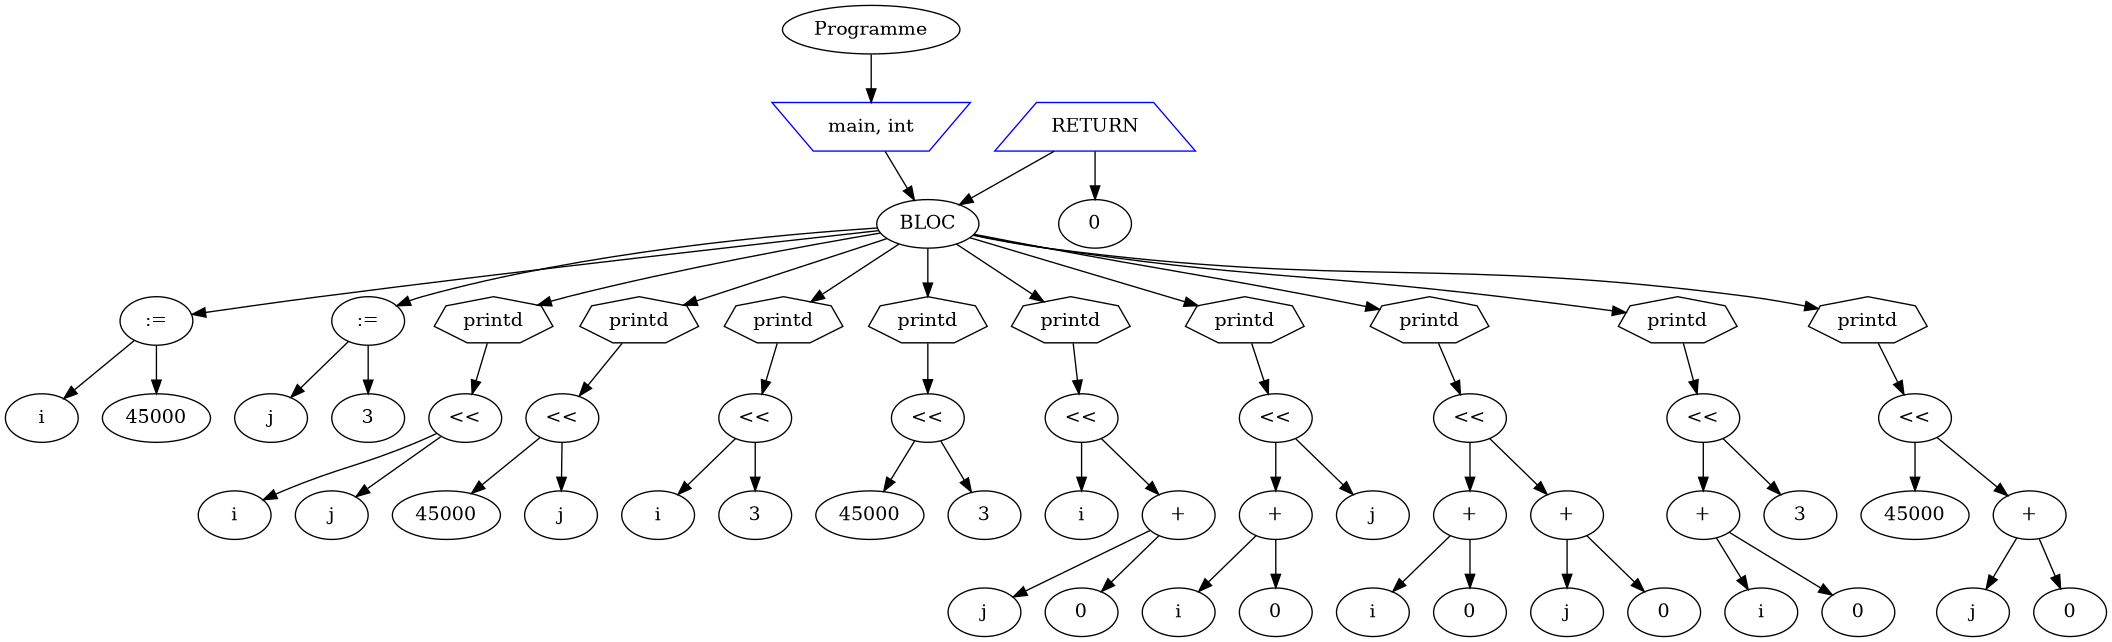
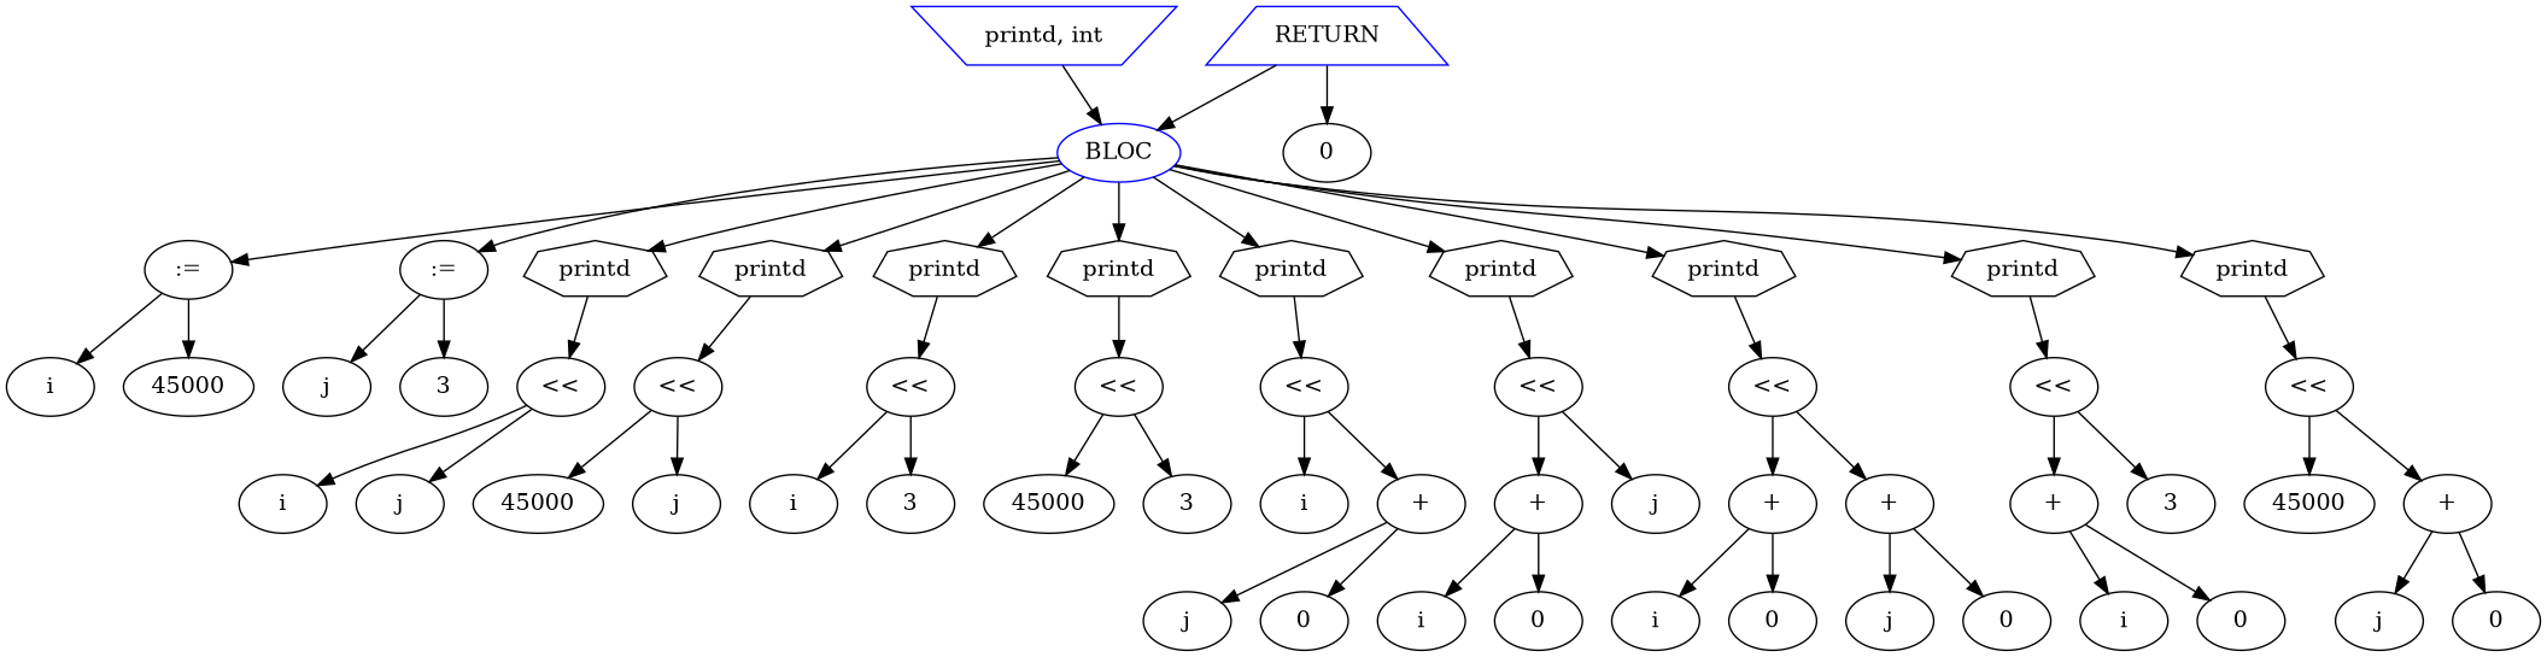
  digraph {
-   n1 [label=Programme]
-   n2 [color=blue label="main, int" shape=invtrapezium]
-   n3 [label=BLOC]
+   n2 [color=blue label="printd, int" shape=invtrapezium]
+   n3 [label=BLOC color=blue]
    n4 [label=":="]
    n5 [label=":="]
    n6 [label=printd shape=septagon]
    n7 [label=printd shape=septagon]
    n8 [label=printd shape=septagon]
    n9 [label=printd shape=septagon]
    n10 [label=printd shape=septagon]
    n11 [label=printd shape=septagon]
    n12 [label=printd shape=septagon]
    n13 [label=printd shape=septagon]
    n14 [label=printd shape=septagon]
    n15 [label=i]
    n16 [label=45000]
    n17 [label=j]
    n18 [label=3]
    n19 [label="<<"]
    n20 [label="<<"]
    n21 [label="<<"]
    n22 [label="<<"]
    n23 [label="<<"]
    n24 [label="<<"]
    n25 [label="<<"]
    n26 [label="<<"]
    n27 [label="<<"]
    n28 [color=blue label=RETURN shape=trapezium]
    n29 [label=0]
    n30 [label=i]
    n31 [label=j]
    n32 [label=45000]
    n33 [label=j]
    n34 [label=i]
    n35 [label=3]
    n36 [label=45000]
    n37 [label=3]
    n38 [label=i]
    n39 [label="+"]
    n40 [label=j]
    n41 [label=0]
    n42 [label="+"]
    n43 [label=j]
    n44 [label=i]
    n45 [label=0]
    n46 [label="+"]
    n47 [label="+"]
    n48 [label=i]
    n49 [label=0]
    n50 [label=j]
    n51 [label=0]
    n52 [label="+"]
    n53 [label=3]
    n54 [label=i]
    n55 [label=0]
    n56 [label=45000]
    n57 [label="+"]
    n58 [label=j]
    n59 [label=0]
-   n1 -> n2
    n2 -> n3
    n3 -> n4
    n3 -> n5
    n3 -> n6
    n3 -> n7
    n3 -> n8
    n3 -> n9
    n3 -> n10
    n3 -> n11
    n3 -> n12
    n3 -> n13
    n3 -> n14
    n4 -> n15
    n4 -> n16
    n5 -> n17
    n5 -> n18
    n6 -> n19
    n7 -> n20
    n8 -> n21
    n9 -> n22
    n10 -> n23
    n11 -> n24
    n12 -> n25
    n13 -> n26
    n14 -> n27
    n19 -> n30
    n19 -> n31
    n20 -> n32
    n20 -> n33
    n21 -> n34
    n21 -> n35
    n22 -> n36
    n22 -> n37
    n23 -> n38
    n23 -> n39
    n24 -> n42
    n24 -> n43
    n25 -> n46
    n25 -> n47
    n26 -> n52
    n26 -> n53
    n27 -> n56
    n27 -> n57
    n28 -> n3
    n28 -> n29
    n39 -> n40
    n39 -> n41
    n42 -> n44
    n42 -> n45
    n46 -> n48
    n46 -> n49
    n47 -> n50
    n47 -> n51
    n52 -> n54
    n52 -> n55
    n57 -> n58
    n57 -> n59
  }
